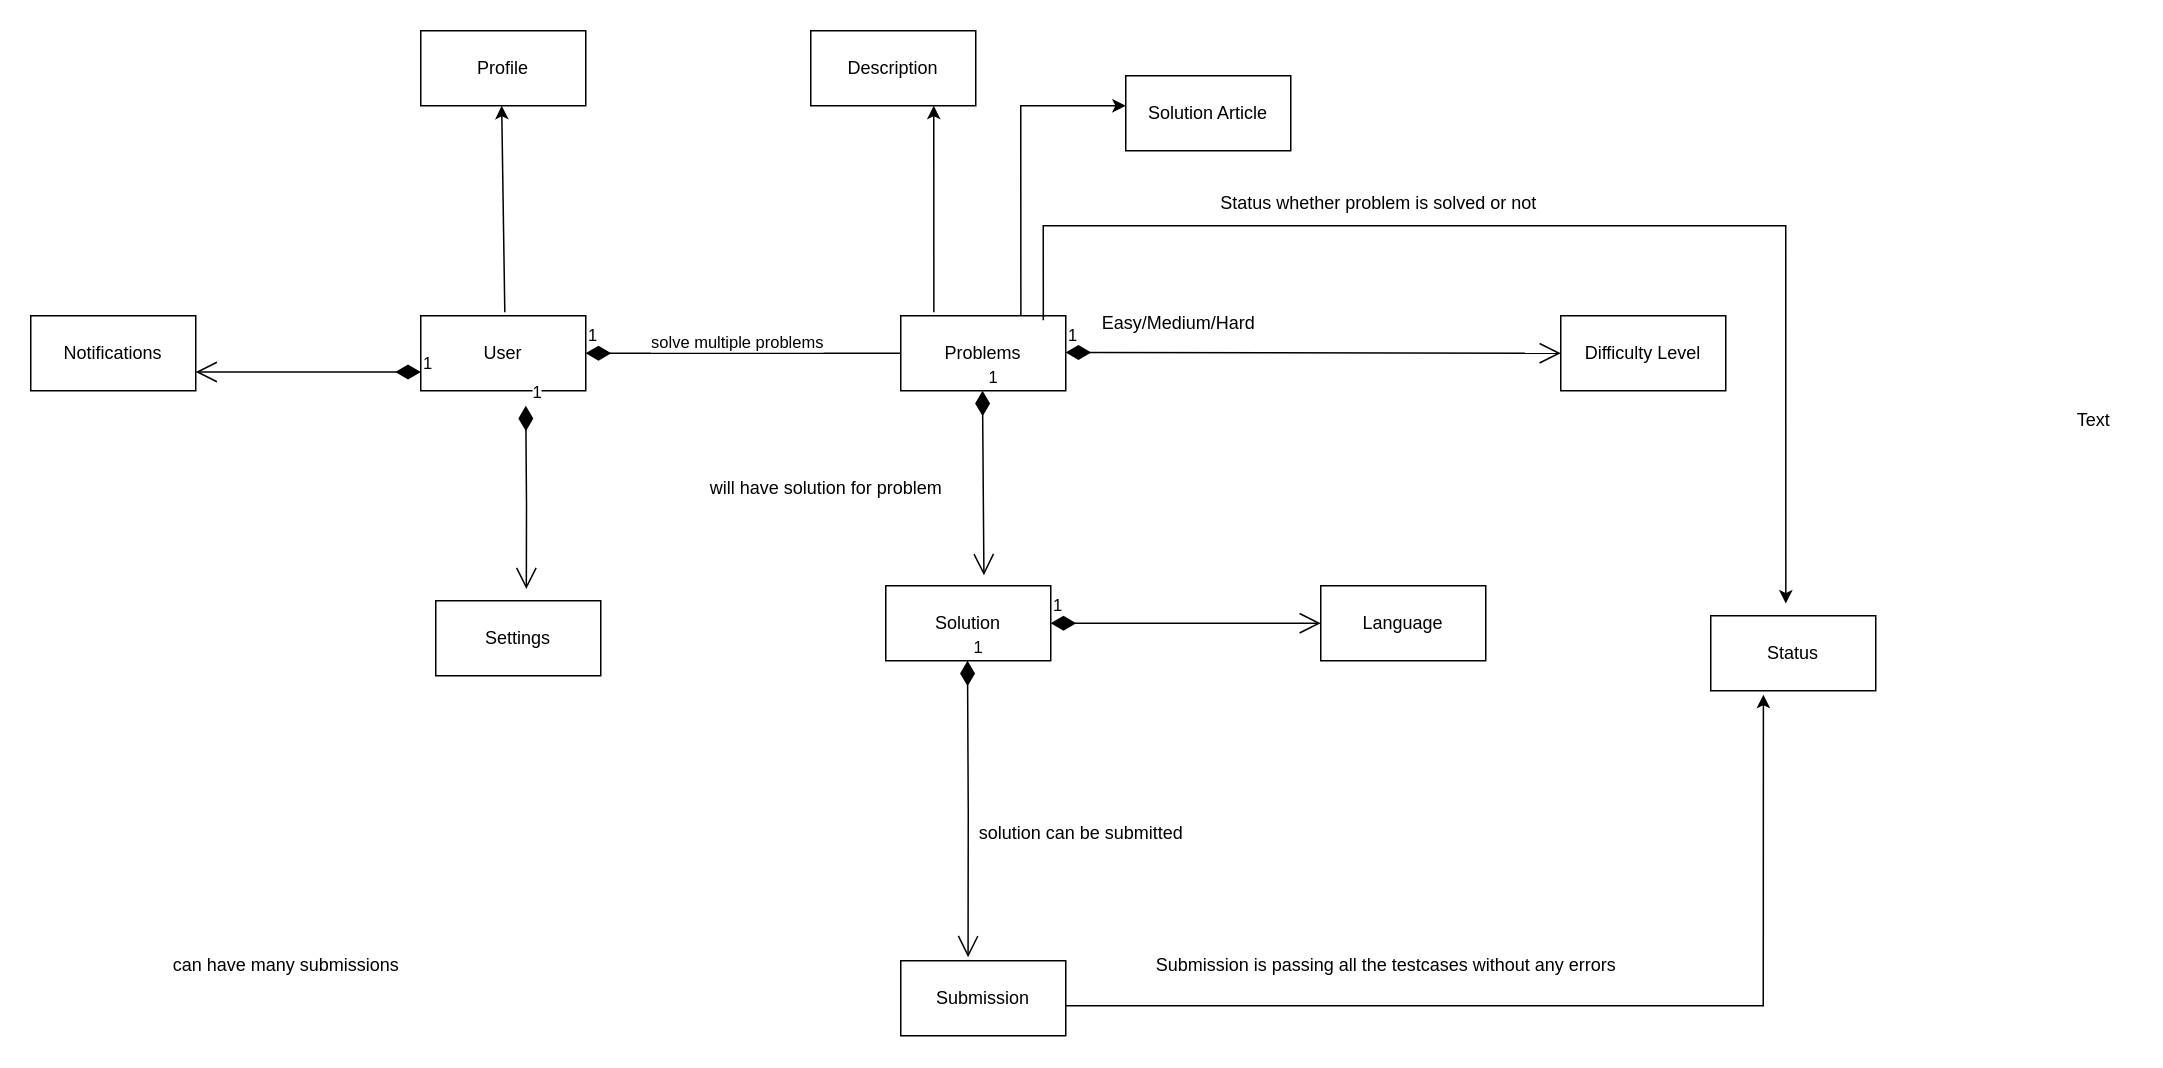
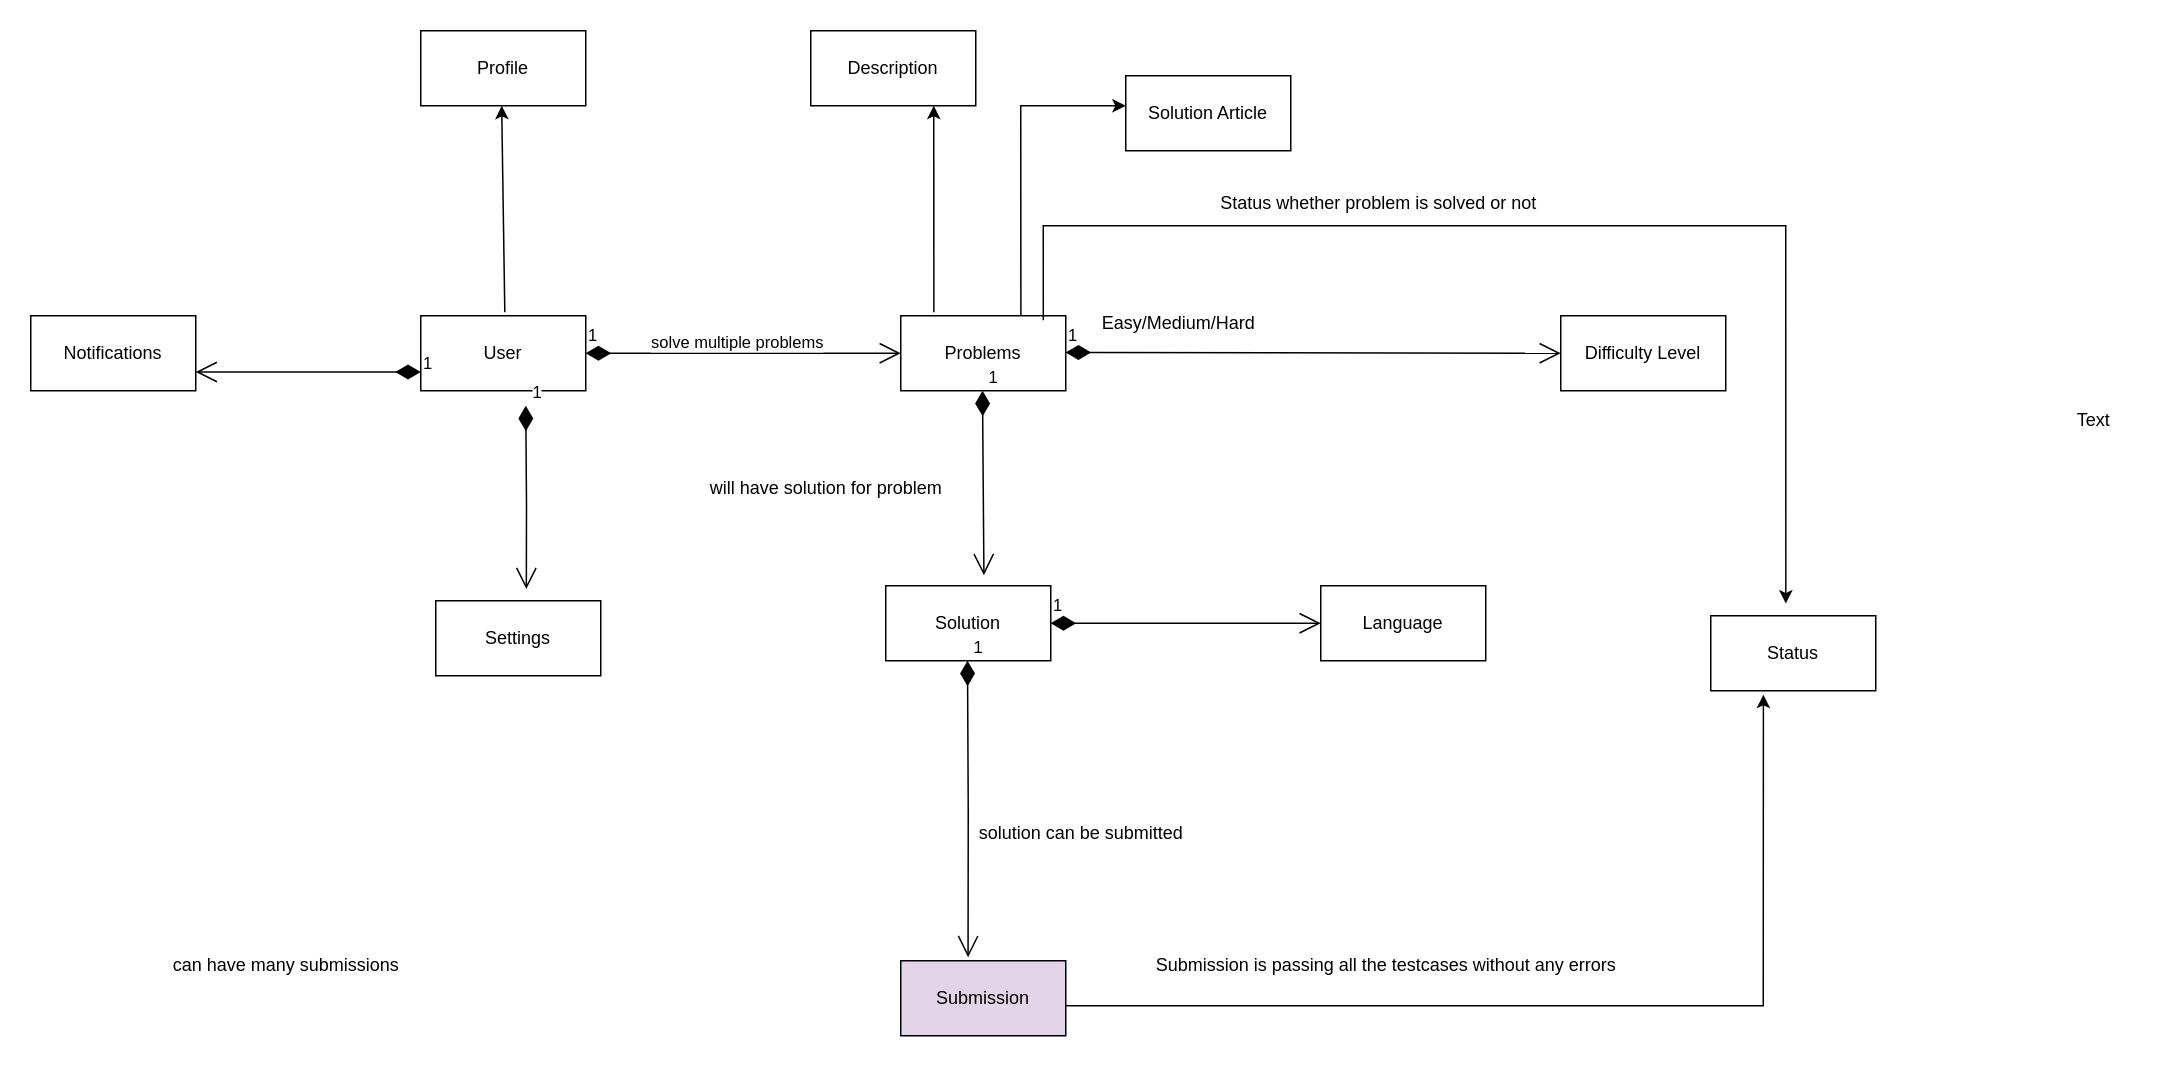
  <mxCell id="0" />
  <mxCell id="1" parent="0" />
  <mxCell id="2" value="User" style="html=1;whiteSpace=wrap;" parent="1" vertex="1"><mxGeometry x="280" y="210" width="110" height="50" as="geometry" /></mxCell>
  <mxCell id="3" value="Problems" style="html=1;whiteSpace=wrap;" parent="1" vertex="1"><mxGeometry x="600" y="210" width="110" height="50" as="geometry" /></mxCell>
  <mxCell id="4" value="Solution" style="html=1;whiteSpace=wrap;" parent="1" vertex="1"><mxGeometry x="590" y="390" width="110" height="50" as="geometry" /></mxCell>
  <mxCell id="5" value="Difficulty Level" style="html=1;whiteSpace=wrap;" parent="1" vertex="1"><mxGeometry x="1040" y="210" width="110" height="50" as="geometry" /></mxCell>
- <mxCell id="6" value="Submission" style="html=1;whiteSpace=wrap;" parent="1" vertex="1"><mxGeometry x="600" y="640" width="110" height="50" as="geometry" /></mxCell>
+ <mxCell id="6" value="Submission" style="html=1;whiteSpace=wrap;fillColor=#e1d5e7;" parent="1" vertex="1"><mxGeometry x="600" y="640" width="110" height="50" as="geometry" /></mxCell>
  <mxCell id="7" value="Settings" style="html=1;whiteSpace=wrap;" parent="1" vertex="1"><mxGeometry x="290" y="400" width="110" height="50" as="geometry" /></mxCell>
  <mxCell id="8" value="1" style="endArrow=open;html=1;endSize=12;startArrow=diamondThin;startSize=14;startFill=1;edgeStyle=orthogonalEdgeStyle;align=left;verticalAlign=bottom;rounded=0;entryX=0;entryY=0.5;entryDx=0;entryDy=0;" parent="1" target="5" edge="1"><mxGeometry x="-1" y="3" relative="1" as="geometry"><mxPoint x="710" y="234.5" as="sourcePoint" /><mxPoint x="870" y="234.5" as="targetPoint" /></mxGeometry></mxCell>
  <mxCell id="9" value="1" style="endArrow=open;html=1;endSize=12;startArrow=diamondThin;startSize=14;startFill=1;edgeStyle=orthogonalEdgeStyle;align=left;verticalAlign=bottom;rounded=0;exitX=0.25;exitY=1;exitDx=0;exitDy=0;entryX=0.408;entryY=-0.048;entryDx=0;entryDy=0;entryPerimeter=0;" parent="1" target="6" edge="1"><mxGeometry x="-1" y="3" relative="1" as="geometry"><mxPoint x="644.5" y="440" as="sourcePoint" /><mxPoint x="650" y="620" as="targetPoint" /><Array as="points" /></mxGeometry></mxCell>
  <mxCell id="10" value="1" style="endArrow=open;html=1;endSize=12;startArrow=diamondThin;startSize=14;startFill=1;edgeStyle=orthogonalEdgeStyle;align=left;verticalAlign=bottom;rounded=0;entryX=0.549;entryY=-0.155;entryDx=0;entryDy=0;entryPerimeter=0;" parent="1" target="7" edge="1"><mxGeometry x="-1" y="3" relative="1" as="geometry"><mxPoint x="350" y="270" as="sourcePoint" /><mxPoint x="360" y="420" as="targetPoint" /></mxGeometry></mxCell>
  <mxCell id="11" value="Language" style="html=1;whiteSpace=wrap;" parent="1" vertex="1"><mxGeometry x="880" y="390" width="110" height="50" as="geometry" /></mxCell>
  <mxCell id="12" value="1" style="endArrow=open;html=1;endSize=12;startArrow=diamondThin;startSize=14;startFill=1;edgeStyle=orthogonalEdgeStyle;align=left;verticalAlign=bottom;rounded=0;exitX=0.25;exitY=1;exitDx=0;exitDy=0;entryX=0.595;entryY=-0.141;entryDx=0;entryDy=0;entryPerimeter=0;" parent="1" target="4" edge="1"><mxGeometry x="-1" y="3" relative="1" as="geometry"><mxPoint x="654.5" y="260" as="sourcePoint" /><mxPoint x="654.5" y="500" as="targetPoint" /></mxGeometry></mxCell>
  <mxCell id="13" value="1" style="endArrow=open;html=1;endSize=12;startArrow=diamondThin;startSize=14;startFill=1;edgeStyle=orthogonalEdgeStyle;align=left;verticalAlign=bottom;rounded=0;entryX=0;entryY=0.5;entryDx=0;entryDy=0;" parent="1" source="4" target="11" edge="1"><mxGeometry x="-1" y="3" relative="1" as="geometry"><mxPoint x="710" y="410" as="sourcePoint" /><mxPoint x="710.5" y="533" as="targetPoint" /></mxGeometry></mxCell>
- <mxCell id="14" value="1" style="endArrow=none;html=1;endSize=12;startArrow=diamondThin;startSize=14;startFill=1;edgeStyle=orthogonalEdgeStyle;align=left;verticalAlign=bottom;rounded=0;entryX=0;entryY=0.5;entryDx=0;entryDy=0;exitX=1;exitY=0.5;exitDx=0;exitDy=0;" parent="1" target="3" edge="1" source="2"><mxGeometry x="-1" y="3" relative="1" as="geometry"><mxPoint x="400" y="234.5" as="sourcePoint" /><mxPoint x="530" y="234.5" as="targetPoint" /><Array as="points" /></mxGeometry></mxCell>
+ <mxCell id="14" value="1" style="endArrow=open;html=1;endSize=12;startArrow=diamondThin;startSize=14;startFill=1;edgeStyle=orthogonalEdgeStyle;align=left;verticalAlign=bottom;rounded=0;entryX=0;entryY=0.5;entryDx=0;entryDy=0;exitX=1;exitY=0.5;exitDx=0;exitDy=0;" parent="1" target="3" edge="1" source="2"><mxGeometry x="-1" y="3" relative="1" as="geometry"><mxPoint x="400" y="234.5" as="sourcePoint" /><mxPoint x="530" y="234.5" as="targetPoint" /><Array as="points" /></mxGeometry></mxCell>
  <mxCell id="15" value="solve multiple problems" style="edgeLabel;html=1;align=center;verticalAlign=middle;resizable=0;points=[];" vertex="1" connectable="0" parent="14"><mxGeometry x="-0.451" y="8" relative="1" as="geometry"><mxPoint x="42" as="offset" /></mxGeometry></mxCell>
  <mxCell id="16" value="Profile" style="html=1;whiteSpace=wrap;" vertex="1" parent="1"><mxGeometry x="280" y="20" width="110" height="50" as="geometry" /></mxCell>
  <mxCell id="17" value="Notifications" style="html=1;whiteSpace=wrap;" vertex="1" parent="1"><mxGeometry x="20" y="210" width="110" height="50" as="geometry" /></mxCell>
  <mxCell id="18" value="1" style="endArrow=open;html=1;endSize=12;startArrow=diamondThin;startSize=14;startFill=1;edgeStyle=orthogonalEdgeStyle;align=left;verticalAlign=bottom;rounded=0;entryX=1;entryY=0.75;entryDx=0;entryDy=0;exitX=0;exitY=0.75;exitDx=0;exitDy=0;" edge="1" parent="1" source="2" target="17"><mxGeometry x="-1" y="3" relative="1" as="geometry"><mxPoint x="240" y="248" as="sourcePoint" /><mxPoint x="360" y="402" as="targetPoint" /><Array as="points" /></mxGeometry></mxCell>
  <mxCell id="19" value="Description" style="html=1;whiteSpace=wrap;" vertex="1" parent="1"><mxGeometry x="540" y="20" width="110" height="50" as="geometry" /></mxCell>
  <mxCell id="20" value="Solution Article" style="html=1;whiteSpace=wrap;" vertex="1" parent="1"><mxGeometry x="750" y="50" width="110" height="50" as="geometry" /></mxCell>
  <mxCell id="21" value="Easy/Medium/Hard" style="text;html=1;align=center;verticalAlign=middle;resizable=0;points=[];autosize=1;strokeColor=none;fillColor=none;" vertex="1" parent="1"><mxGeometry x="720" y="200" width="130" height="30" as="geometry" /></mxCell>
  <mxCell id="22" value="will have solution for problem" style="text;html=1;align=center;verticalAlign=middle;resizable=0;points=[];autosize=1;strokeColor=none;fillColor=none;" vertex="1" parent="1"><mxGeometry x="460" y="310" width="180" height="30" as="geometry" /></mxCell>
  <mxCell id="23" value="solution can be submitted" style="text;html=1;align=center;verticalAlign=middle;resizable=0;points=[];autosize=1;strokeColor=none;fillColor=none;" vertex="1" parent="1"><mxGeometry x="640" y="540" width="160" height="30" as="geometry" /></mxCell>
  <mxCell id="24" value="can have many submissions" style="text;html=1;align=center;verticalAlign=middle;resizable=0;points=[];autosize=1;strokeColor=none;fillColor=none;" vertex="1" parent="1"><mxGeometry x="105" y="628" width="170" height="30" as="geometry" /></mxCell>
  <mxCell id="25" value="" style="edgeStyle=none;orthogonalLoop=1;jettySize=auto;html=1;rounded=0;entryX=0.661;entryY=1.067;entryDx=0;entryDy=0;entryPerimeter=0;exitX=0.68;exitY=0.019;exitDx=0;exitDy=0;exitPerimeter=0;" edge="1" parent="1"><mxGeometry width="100" relative="1" as="geometry"><mxPoint x="336.04" y="207.6" as="sourcePoint" /><mxPoint x="333.95" y="70" as="targetPoint" /><Array as="points" /></mxGeometry></mxCell>
  <mxCell id="26" value="" style="edgeStyle=none;orthogonalLoop=1;jettySize=auto;html=1;rounded=0;exitX=0.68;exitY=0.019;exitDx=0;exitDy=0;exitPerimeter=0;" edge="1" parent="1"><mxGeometry width="100" relative="1" as="geometry"><mxPoint x="622.09" y="207.6" as="sourcePoint" /><mxPoint x="622" y="70" as="targetPoint" /><Array as="points" /></mxGeometry></mxCell>
  <mxCell id="27" value="" style="edgeStyle=none;orthogonalLoop=1;jettySize=auto;html=1;rounded=0;exitX=0.68;exitY=0.019;exitDx=0;exitDy=0;exitPerimeter=0;" edge="1" parent="1"><mxGeometry width="100" relative="1" as="geometry"><mxPoint x="680.09" y="210" as="sourcePoint" /><mxPoint x="750" y="70" as="targetPoint" /><Array as="points"><mxPoint x="680" y="70" /></Array></mxGeometry></mxCell>
  <mxCell id="28" value="Text" style="text;html=1;align=center;verticalAlign=middle;resizable=0;points=[];autosize=1;strokeColor=none;fillColor=none;" vertex="1" parent="1"><mxGeometry x="1370" y="265" width="50" height="30" as="geometry" /></mxCell>
  <mxCell id="29" value="Status" style="html=1;whiteSpace=wrap;" vertex="1" parent="1"><mxGeometry x="1140" y="410" width="110" height="50" as="geometry" /></mxCell>
  <mxCell id="30" value="" style="edgeStyle=none;orthogonalLoop=1;jettySize=auto;html=1;rounded=0;exitX=0.864;exitY=0.061;exitDx=0;exitDy=0;exitPerimeter=0;entryX=0.455;entryY=-0.163;entryDx=0;entryDy=0;entryPerimeter=0;" edge="1" parent="1" source="3" target="29"><mxGeometry width="100" relative="1" as="geometry"><mxPoint x="695" y="200" as="sourcePoint" /><mxPoint x="931" y="152" as="targetPoint" /><Array as="points"><mxPoint x="695" y="150" /><mxPoint x="800" y="150" /><mxPoint x="1190" y="150" /></Array></mxGeometry></mxCell>
  <mxCell id="31" value="Status whether problem is solved or not&amp;nbsp;" style="text;html=1;align=center;verticalAlign=middle;resizable=0;points=[];autosize=1;strokeColor=none;fillColor=none;" vertex="1" parent="1"><mxGeometry x="800" y="120" width="240" height="30" as="geometry" /></mxCell>
  <mxCell id="32" value="" style="edgeStyle=none;orthogonalLoop=1;jettySize=auto;html=1;rounded=0;entryX=0.319;entryY=1.053;entryDx=0;entryDy=0;entryPerimeter=0;" edge="1" parent="1" target="29"><mxGeometry width="100" relative="1" as="geometry"><mxPoint x="710" y="670" as="sourcePoint" /><mxPoint x="810" y="670" as="targetPoint" /><Array as="points"><mxPoint x="1175" y="670" /></Array></mxGeometry></mxCell>
  <mxCell id="33" value="Submission is passing all the testcases without any errors&amp;nbsp;" style="text;html=1;align=center;verticalAlign=middle;resizable=0;points=[];autosize=1;strokeColor=none;fillColor=none;" vertex="1" parent="1"><mxGeometry x="760" y="628" width="330" height="30" as="geometry" /></mxCell>
